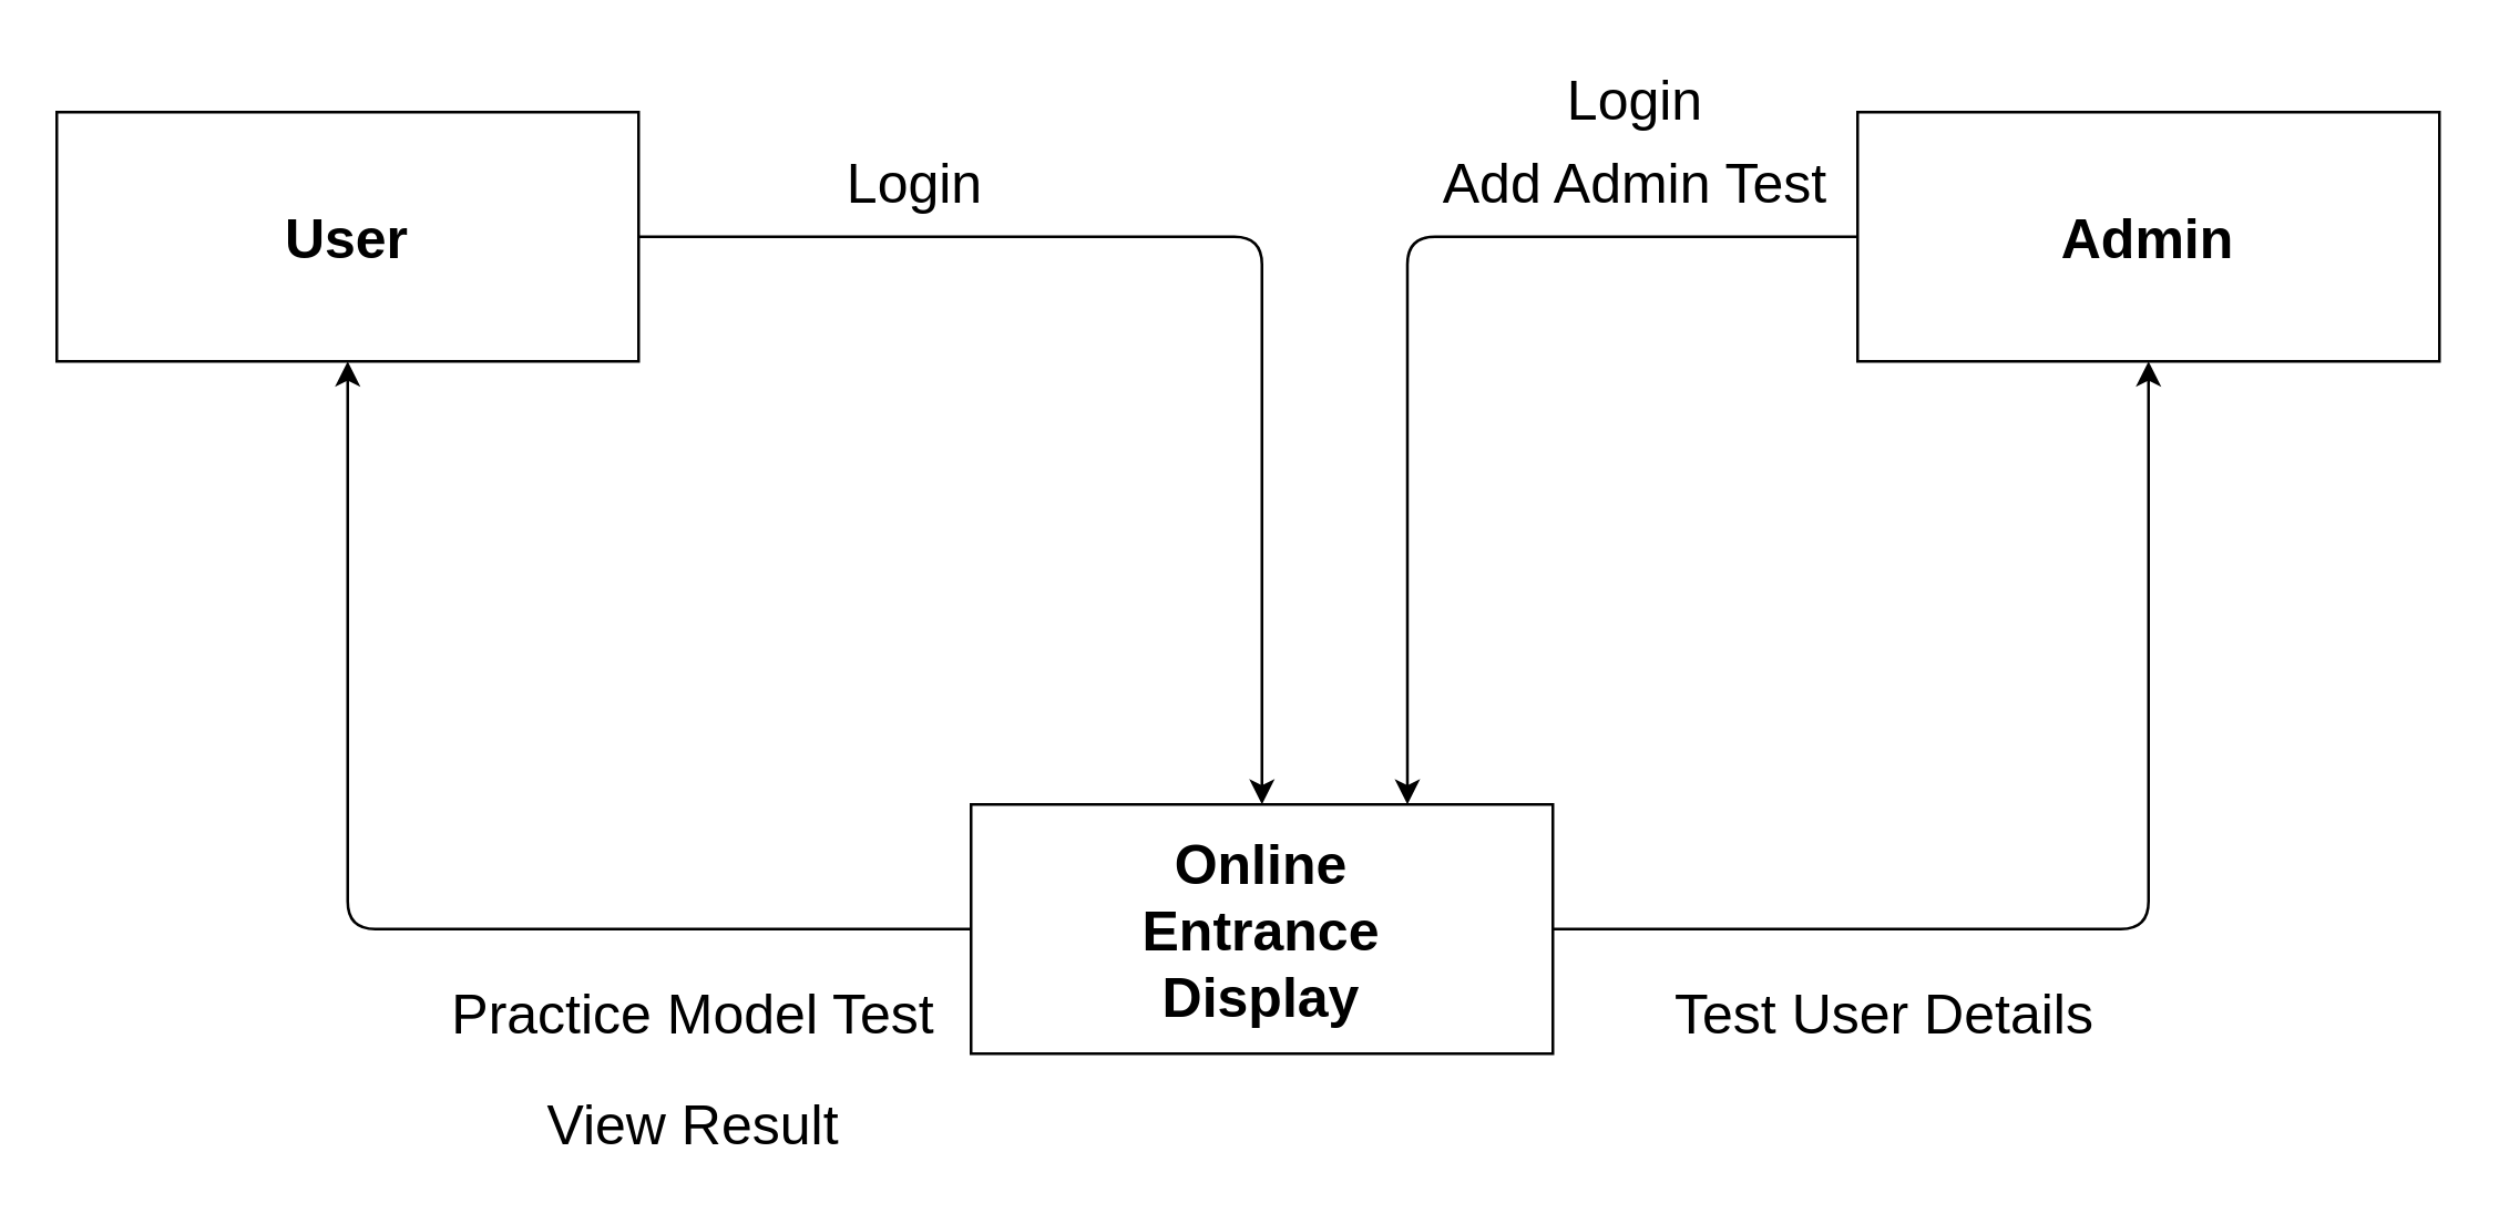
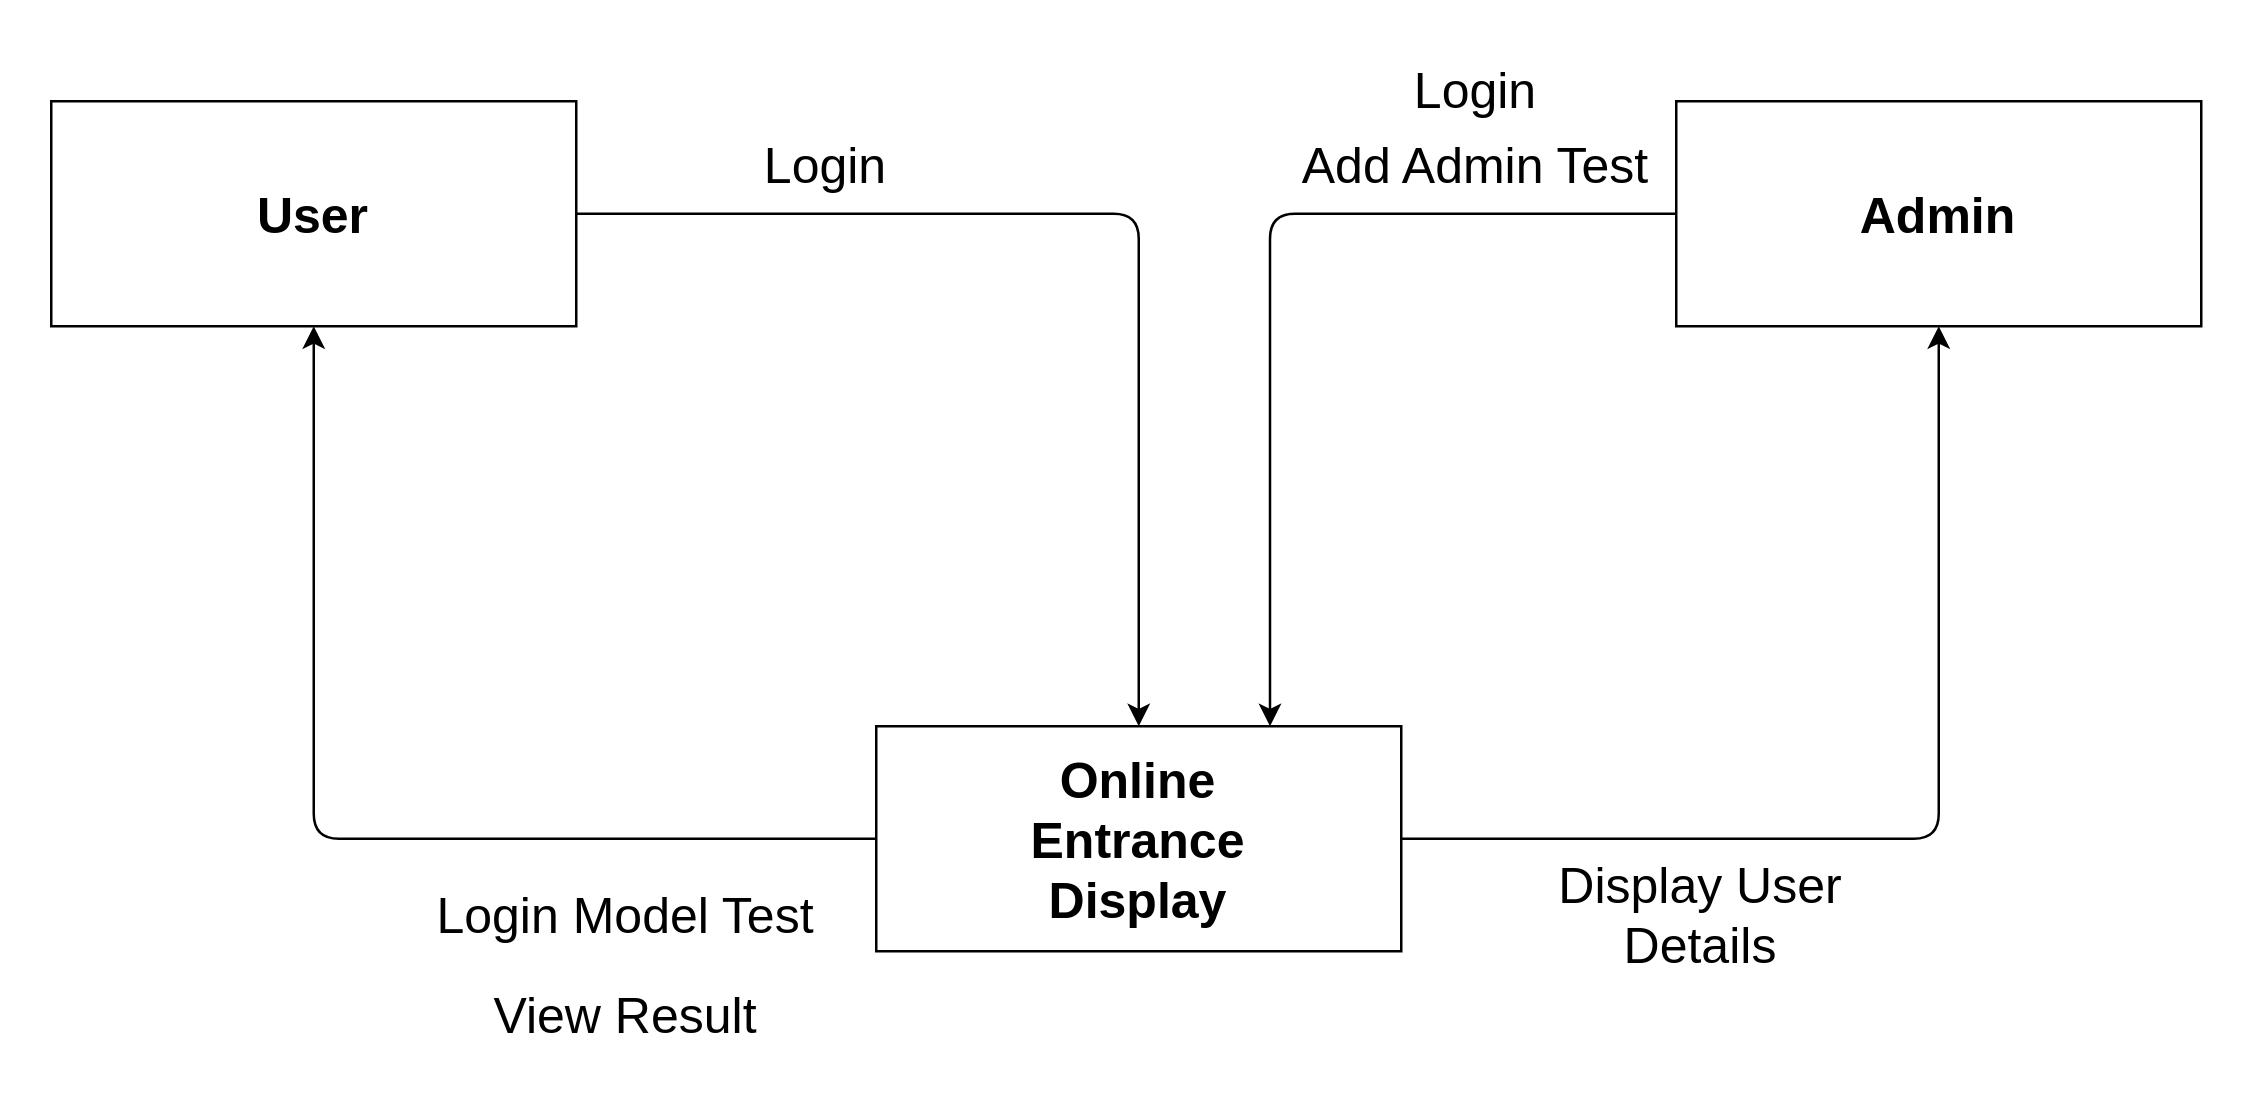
  <mxCell id="0" />
  <mxCell id="1" parent="0" />
  <mxCell id="2" style="edgeStyle=orthogonalEdgeStyle;rounded=1;orthogonalLoop=1;jettySize=auto;html=1;exitX=1;exitY=0.5;exitDx=0;exitDy=0;entryX=0.5;entryY=0;entryDx=0;entryDy=0;" parent="1" source="3" target="8" edge="1"><mxGeometry relative="1" as="geometry" /></mxCell>
  <mxCell id="3" value="&lt;span style=&quot;font-size: 20px;&quot;&gt;&lt;b&gt;User&lt;/b&gt;&lt;/span&gt;" style="rounded=0;whiteSpace=wrap;html=1;" parent="1" vertex="1"><mxGeometry x="20" y="40" width="210" height="90" as="geometry" /></mxCell>
  <mxCell id="4" style="edgeStyle=orthogonalEdgeStyle;rounded=1;orthogonalLoop=1;jettySize=auto;html=1;exitX=1;exitY=0.5;exitDx=0;exitDy=0;entryX=0.5;entryY=1;entryDx=0;entryDy=0;" parent="1" source="8" target="6" edge="1"><mxGeometry relative="1" as="geometry" /></mxCell>
  <mxCell id="5" style="edgeStyle=orthogonalEdgeStyle;rounded=1;orthogonalLoop=1;jettySize=auto;html=1;exitX=0;exitY=0.5;exitDx=0;exitDy=0;entryX=0.75;entryY=0;entryDx=0;entryDy=0;" parent="1" source="6" target="8" edge="1"><mxGeometry relative="1" as="geometry" /></mxCell>
  <mxCell id="6" value="&lt;span style=&quot;font-size: 20px;&quot;&gt;&lt;b&gt;Admin&lt;/b&gt;&lt;/span&gt;" style="rounded=0;whiteSpace=wrap;html=1;" parent="1" vertex="1"><mxGeometry x="670" y="40" width="210" height="90" as="geometry" /></mxCell>
  <mxCell id="7" style="edgeStyle=orthogonalEdgeStyle;rounded=1;orthogonalLoop=1;jettySize=auto;html=1;exitX=0;exitY=0.5;exitDx=0;exitDy=0;entryX=0.5;entryY=1;entryDx=0;entryDy=0;" parent="1" source="8" target="3" edge="1"><mxGeometry relative="1" as="geometry" /></mxCell>
  <mxCell id="8" value="&lt;font style=&quot;font-size: 20px;&quot;&gt;&lt;b&gt;Online&lt;br&gt;Entrance&lt;br&gt;Display&lt;/b&gt;&lt;/font&gt;" style="rounded=0;whiteSpace=wrap;html=1;" parent="1" vertex="1"><mxGeometry x="350" y="290" width="210" height="90" as="geometry" /></mxCell>
  <mxCell id="9" value="&lt;font style=&quot;font-size: 20px;&quot;&gt;Login&lt;/font&gt;" style="text;html=1;strokeColor=none;fillColor=none;align=center;verticalAlign=middle;whiteSpace=wrap;rounded=0;" parent="1" vertex="1"><mxGeometry x="250" y="50" width="160" height="30" as="geometry" /></mxCell>
- <mxCell id="10" value="&lt;span style=&quot;font-size: 20px;&quot;&gt;Practice Model Test&lt;/span&gt;" style="text;html=1;strokeColor=none;fillColor=none;align=center;verticalAlign=middle;whiteSpace=wrap;rounded=0;" parent="1" vertex="1"><mxGeometry x="160" y="350" width="180" height="30" as="geometry" /></mxCell>
+ <mxCell id="10" value="&lt;span style=&quot;font-size: 20px;&quot;&gt;Login Model Test&lt;/span&gt;" style="text;html=1;strokeColor=none;fillColor=none;align=center;verticalAlign=middle;whiteSpace=wrap;rounded=0;" parent="1" vertex="1"><mxGeometry x="160" y="350" width="180" height="30" as="geometry" /></mxCell>
  <mxCell id="11" value="&lt;span style=&quot;font-size: 20px;&quot;&gt;View Result&lt;/span&gt;" style="text;html=1;strokeColor=none;fillColor=none;align=center;verticalAlign=middle;whiteSpace=wrap;rounded=0;" parent="1" vertex="1"><mxGeometry x="160" y="390" width="180" height="30" as="geometry" /></mxCell>
  <mxCell id="12" value="&lt;span style=&quot;font-size: 20px;&quot;&gt;Login&lt;/span&gt;" style="text;html=1;strokeColor=none;fillColor=none;align=center;verticalAlign=middle;whiteSpace=wrap;rounded=0;" parent="1" vertex="1"><mxGeometry x="500" y="20" width="180" height="30" as="geometry" /></mxCell>
  <mxCell id="13" value="&lt;span style=&quot;font-size: 20px;&quot;&gt;Add Admin Test&lt;/span&gt;" style="text;html=1;strokeColor=none;fillColor=none;align=center;verticalAlign=middle;whiteSpace=wrap;rounded=0;" parent="1" vertex="1"><mxGeometry x="500" y="50" width="180" height="30" as="geometry" /></mxCell>
- <mxCell id="14" value="&lt;span style=&quot;font-size: 20px;&quot;&gt;Test User Details&lt;/span&gt;" style="text;html=1;strokeColor=none;fillColor=none;align=center;verticalAlign=middle;whiteSpace=wrap;rounded=0;" parent="1" vertex="1"><mxGeometry x="590" y="350" width="180" height="30" as="geometry" /></mxCell>
+ <mxCell id="14" value="&lt;span style=&quot;font-size: 20px;&quot;&gt;Display User Details&lt;/span&gt;" style="text;html=1;strokeColor=none;fillColor=none;align=center;verticalAlign=middle;whiteSpace=wrap;rounded=0;" parent="1" vertex="1"><mxGeometry x="590" y="350" width="180" height="30" as="geometry" /></mxCell>
